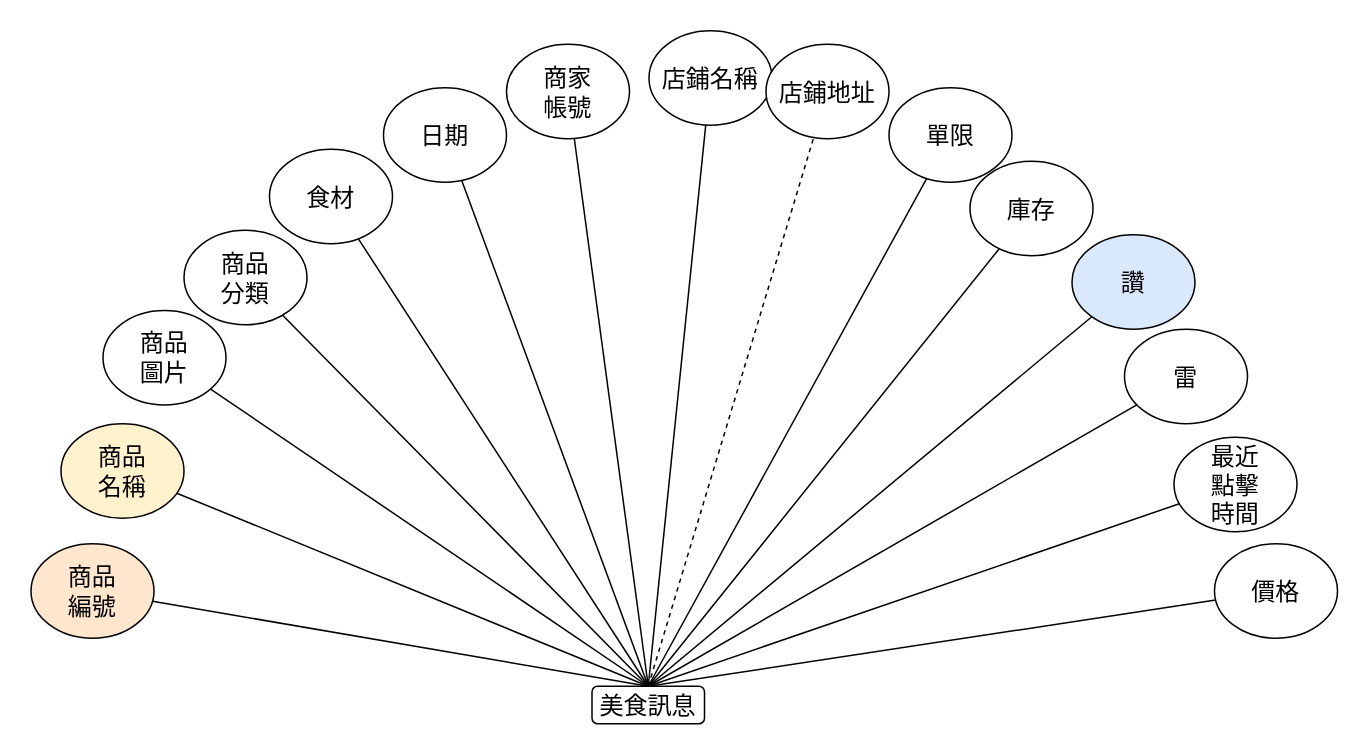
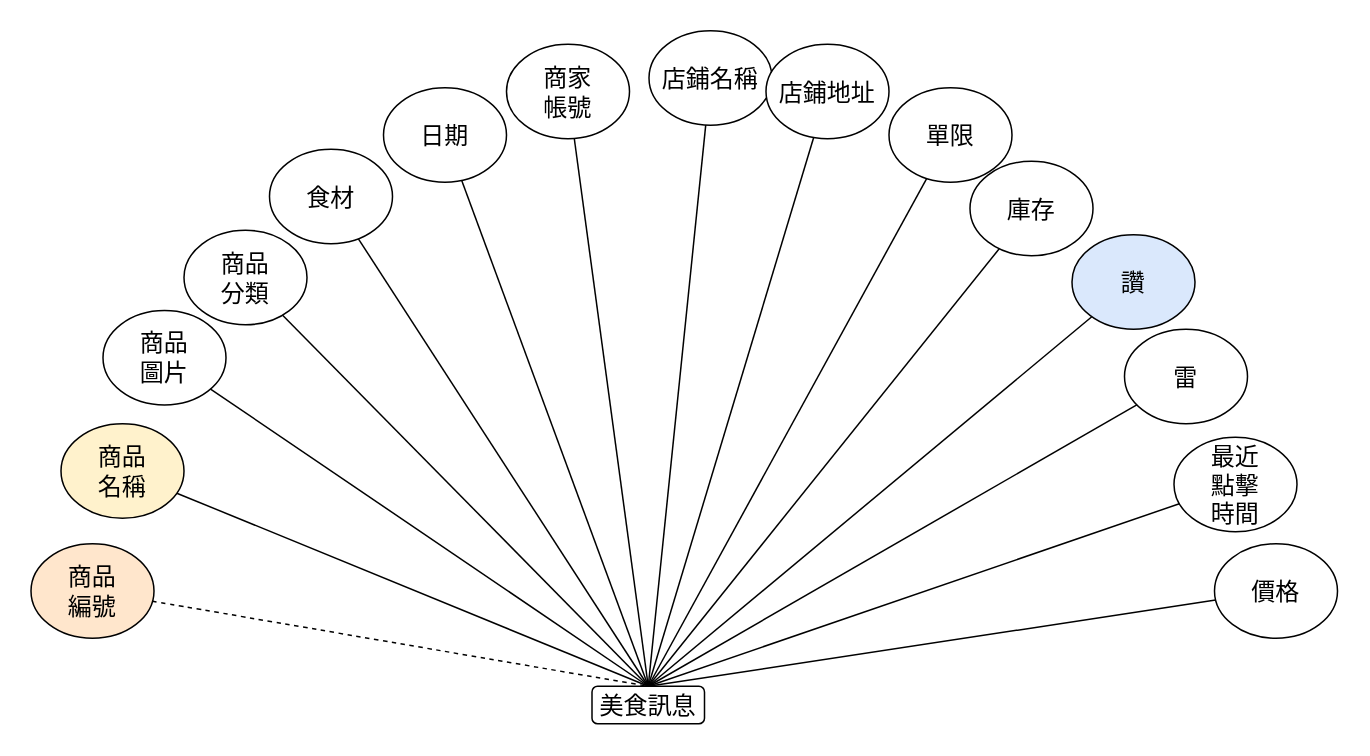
  <mxCell id="0" />
  <mxCell id="1" parent="0" />
  <mxCell id="2" value="美食訊息" style="rounded=1;whiteSpace=wrap;html=1;fontSize=16;" parent="1" vertex="1"><mxGeometry x="394" y="457" width="75" height="25" as="geometry" /></mxCell>
  <mxCell id="3" value="商品&lt;br style=&quot;border-color: var(--border-color);&quot;&gt;分類" style="ellipse;whiteSpace=wrap;html=1;fontSize=16;rotation=0;" parent="1" vertex="1"><mxGeometry x="122" y="153" width="82" height="63" as="geometry" /></mxCell>
  <mxCell id="4" value="食材" style="ellipse;whiteSpace=wrap;html=1;fontSize=16;rotation=0;" parent="1" vertex="1"><mxGeometry x="179" y="99" width="82" height="63" as="geometry" /></mxCell>
  <mxCell id="5" value="店鋪名稱" style="ellipse;whiteSpace=wrap;html=1;fontSize=16;rotation=0;" parent="1" vertex="1"><mxGeometry x="432" y="20" width="82" height="63" as="geometry" /></mxCell>
  <mxCell id="6" value="商家&lt;br style=&quot;border-color: var(--border-color);&quot;&gt;帳號" style="ellipse;whiteSpace=wrap;html=1;fontSize=16;rotation=0;" parent="1" vertex="1"><mxGeometry x="337" y="29" width="82" height="63" as="geometry" /></mxCell>
  <mxCell id="7" value="日期" style="ellipse;whiteSpace=wrap;html=1;fontSize=16;rotation=0;" parent="1" vertex="1"><mxGeometry x="255" y="58" width="82" height="63" as="geometry" /></mxCell>
  <mxCell id="8" value="單限" style="ellipse;whiteSpace=wrap;html=1;fontSize=16;rotation=0;" parent="1" vertex="1"><mxGeometry x="592" y="58" width="82" height="63" as="geometry" /></mxCell>
  <mxCell id="9" value="店鋪地址" style="ellipse;whiteSpace=wrap;html=1;fontSize=16;rotation=0;" parent="1" vertex="1"><mxGeometry x="510" y="29" width="82" height="63" as="geometry" /></mxCell>
  <mxCell id="10" value="庫存" style="ellipse;whiteSpace=wrap;html=1;fontSize=16;rotation=0;" parent="1" vertex="1"><mxGeometry x="646" y="107" width="82" height="63" as="geometry" /></mxCell>
  <mxCell id="11" value="讚" style="ellipse;whiteSpace=wrap;html=1;fontSize=16;rotation=0;fillColor=#dae8fc;" parent="1" vertex="1"><mxGeometry x="714" y="156" width="82" height="63" as="geometry" /></mxCell>
  <mxCell id="12" value="雷" style="ellipse;whiteSpace=wrap;html=1;fontSize=16;rotation=0;" parent="1" vertex="1"><mxGeometry x="749" y="219" width="82" height="63" as="geometry" /></mxCell>
  <mxCell id="13" value="" style="endArrow=none;html=1;rounded=0;fontSize=12;startSize=8;endSize=8;curved=1;exitX=0.5;exitY=0;exitDx=0;exitDy=0;" parent="1" source="2" target="3" edge="1"><mxGeometry width="50" height="50" relative="1" as="geometry"><mxPoint x="435" y="201" as="sourcePoint" /><mxPoint x="485" y="151" as="targetPoint" /></mxGeometry></mxCell>
  <mxCell id="14" value="" style="endArrow=none;html=1;rounded=0;fontSize=12;startSize=8;endSize=8;curved=1;entryX=0.5;entryY=0;entryDx=0;entryDy=0;" parent="1" source="4" target="2" edge="1"><mxGeometry width="50" height="50" relative="1" as="geometry"><mxPoint x="435" y="201" as="sourcePoint" /><mxPoint x="485" y="151" as="targetPoint" /></mxGeometry></mxCell>
  <mxCell id="15" value="" style="endArrow=none;html=1;rounded=0;fontSize=12;startSize=8;endSize=8;curved=1;entryX=0.5;entryY=0;entryDx=0;entryDy=0;" parent="1" source="7" target="2" edge="1"><mxGeometry width="50" height="50" relative="1" as="geometry"><mxPoint x="435" y="201" as="sourcePoint" /><mxPoint x="481" y="151" as="targetPoint" /></mxGeometry></mxCell>
  <mxCell id="16" value="" style="endArrow=none;html=1;rounded=0;fontSize=12;startSize=8;endSize=8;curved=1;entryX=0.5;entryY=0;entryDx=0;entryDy=0;" parent="1" source="6" target="2" edge="1"><mxGeometry width="50" height="50" relative="1" as="geometry"><mxPoint x="435" y="201" as="sourcePoint" /><mxPoint x="485" y="151" as="targetPoint" /></mxGeometry></mxCell>
  <mxCell id="17" value="" style="endArrow=none;html=1;rounded=0;fontSize=12;startSize=8;endSize=8;curved=1;exitX=0.5;exitY=0;exitDx=0;exitDy=0;" parent="1" source="2" target="5" edge="1"><mxGeometry width="50" height="50" relative="1" as="geometry"><mxPoint x="435" y="201" as="sourcePoint" /><mxPoint x="485" y="151" as="targetPoint" /></mxGeometry></mxCell>
- <mxCell id="18" value="" style="endArrow=none;html=1;rounded=0;fontSize=12;startSize=8;endSize=8;curved=1;exitX=0.5;exitY=0;exitDx=0;exitDy=0;dashed=1;" parent="1" source="2" target="9" edge="1"><mxGeometry width="50" height="50" relative="1" as="geometry"><mxPoint x="435" y="201" as="sourcePoint" /><mxPoint x="485" y="151" as="targetPoint" /></mxGeometry></mxCell>
+ <mxCell id="18" value="" style="endArrow=none;html=1;rounded=0;fontSize=12;startSize=8;endSize=8;curved=1;exitX=0.5;exitY=0;exitDx=0;exitDy=0;" parent="1" source="2" target="9" edge="1"><mxGeometry width="50" height="50" relative="1" as="geometry"><mxPoint x="435" y="201" as="sourcePoint" /><mxPoint x="485" y="151" as="targetPoint" /></mxGeometry></mxCell>
  <mxCell id="19" value="" style="endArrow=none;html=1;rounded=0;fontSize=12;startSize=8;endSize=8;curved=1;exitX=0.5;exitY=0;exitDx=0;exitDy=0;" parent="1" source="2" target="8" edge="1"><mxGeometry width="50" height="50" relative="1" as="geometry"><mxPoint x="435" y="201" as="sourcePoint" /><mxPoint x="485" y="151" as="targetPoint" /></mxGeometry></mxCell>
  <mxCell id="20" value="" style="endArrow=none;html=1;rounded=0;fontSize=12;startSize=8;endSize=8;curved=1;exitX=0.5;exitY=0;exitDx=0;exitDy=0;" parent="1" source="2" target="10" edge="1"><mxGeometry width="50" height="50" relative="1" as="geometry"><mxPoint x="435" y="201" as="sourcePoint" /><mxPoint x="485" y="151" as="targetPoint" /></mxGeometry></mxCell>
  <mxCell id="21" value="" style="endArrow=none;html=1;rounded=0;fontSize=12;startSize=8;endSize=8;curved=1;exitX=0.5;exitY=0;exitDx=0;exitDy=0;" parent="1" source="2" target="11" edge="1"><mxGeometry width="50" height="50" relative="1" as="geometry"><mxPoint x="435" y="201" as="sourcePoint" /><mxPoint x="485" y="151" as="targetPoint" /></mxGeometry></mxCell>
  <mxCell id="22" value="" style="endArrow=none;html=1;rounded=0;fontSize=12;startSize=8;endSize=8;curved=1;exitX=0.5;exitY=0;exitDx=0;exitDy=0;" parent="1" source="2" target="12" edge="1"><mxGeometry width="50" height="50" relative="1" as="geometry"><mxPoint x="435" y="201" as="sourcePoint" /><mxPoint x="485" y="151" as="targetPoint" /></mxGeometry></mxCell>
  <mxCell id="23" value="商品&lt;br style=&quot;border-color: var(--border-color);&quot;&gt;圖片" style="ellipse;whiteSpace=wrap;html=1;fontSize=16;rotation=0;" parent="1" vertex="1"><mxGeometry x="68" y="206.5" width="82" height="63" as="geometry" /></mxCell>
  <mxCell id="24" value="商品&lt;br style=&quot;border-color: var(--border-color);&quot;&gt;名稱" style="ellipse;whiteSpace=wrap;html=1;fontSize=16;rotation=0;fillColor=#fff2cc;" parent="1" vertex="1"><mxGeometry x="40" y="282" width="82" height="63" as="geometry" /></mxCell>
  <mxCell id="25" value="商品&lt;br style=&quot;border-color: var(--border-color);&quot;&gt;編號" style="ellipse;whiteSpace=wrap;html=1;fontSize=16;rotation=0;fillColor=#ffe6cc;" parent="1" vertex="1"><mxGeometry x="20" y="362" width="82" height="63" as="geometry" /></mxCell>
  <mxCell id="26" value="最近&lt;br style=&quot;border-color: var(--border-color);&quot;&gt;點擊&lt;br style=&quot;border-color: var(--border-color);&quot;&gt;時間" style="ellipse;whiteSpace=wrap;html=1;fontSize=16;rotation=0;" parent="1" vertex="1"><mxGeometry x="782" y="291" width="82" height="63" as="geometry" /></mxCell>
  <mxCell id="27" value="價格" style="ellipse;whiteSpace=wrap;html=1;fontSize=16;rotation=0;" parent="1" vertex="1"><mxGeometry x="809" y="362" width="82" height="63" as="geometry" /></mxCell>
  <mxCell id="28" value="" style="endArrow=none;html=1;rounded=0;fontSize=12;startSize=8;endSize=8;curved=1;entryX=0.5;entryY=0;entryDx=0;entryDy=0;" parent="1" source="23" target="2" edge="1"><mxGeometry width="50" height="50" relative="1" as="geometry"><mxPoint x="477" y="352" as="sourcePoint" /><mxPoint x="527" y="302" as="targetPoint" /></mxGeometry></mxCell>
  <mxCell id="29" value="" style="endArrow=none;html=1;rounded=0;fontSize=12;startSize=8;endSize=8;curved=1;entryX=0.5;entryY=0;entryDx=0;entryDy=0;" parent="1" source="24" target="2" edge="1"><mxGeometry width="50" height="50" relative="1" as="geometry"><mxPoint x="477" y="352" as="sourcePoint" /><mxPoint x="527" y="302" as="targetPoint" /></mxGeometry></mxCell>
- <mxCell id="30" value="" style="endArrow=none;html=1;rounded=0;fontSize=12;startSize=8;endSize=8;curved=1;entryX=0.5;entryY=0;entryDx=0;entryDy=0;" parent="1" source="25" target="2" edge="1"><mxGeometry width="50" height="50" relative="1" as="geometry"><mxPoint x="477" y="352" as="sourcePoint" /><mxPoint x="527" y="302" as="targetPoint" /></mxGeometry></mxCell>
+ <mxCell id="30" value="" style="endArrow=none;html=1;rounded=0;fontSize=12;startSize=8;endSize=8;curved=1;entryX=0.5;entryY=0;entryDx=0;entryDy=0;dashed=1;" parent="1" source="25" target="2" edge="1"><mxGeometry width="50" height="50" relative="1" as="geometry"><mxPoint x="477" y="352" as="sourcePoint" /><mxPoint x="527" y="302" as="targetPoint" /></mxGeometry></mxCell>
  <mxCell id="31" value="" style="endArrow=none;html=1;rounded=0;fontSize=12;startSize=8;endSize=8;curved=1;exitX=0.5;exitY=0;exitDx=0;exitDy=0;" parent="1" source="2" target="26" edge="1"><mxGeometry width="50" height="50" relative="1" as="geometry"><mxPoint x="477" y="352" as="sourcePoint" /><mxPoint x="527" y="302" as="targetPoint" /></mxGeometry></mxCell>
  <mxCell id="32" value="" style="endArrow=none;html=1;rounded=0;fontSize=12;startSize=8;endSize=8;curved=1;exitX=0.5;exitY=0;exitDx=0;exitDy=0;" parent="1" source="2" target="27" edge="1"><mxGeometry width="50" height="50" relative="1" as="geometry"><mxPoint x="477" y="352" as="sourcePoint" /><mxPoint x="527" y="302" as="targetPoint" /></mxGeometry></mxCell>
